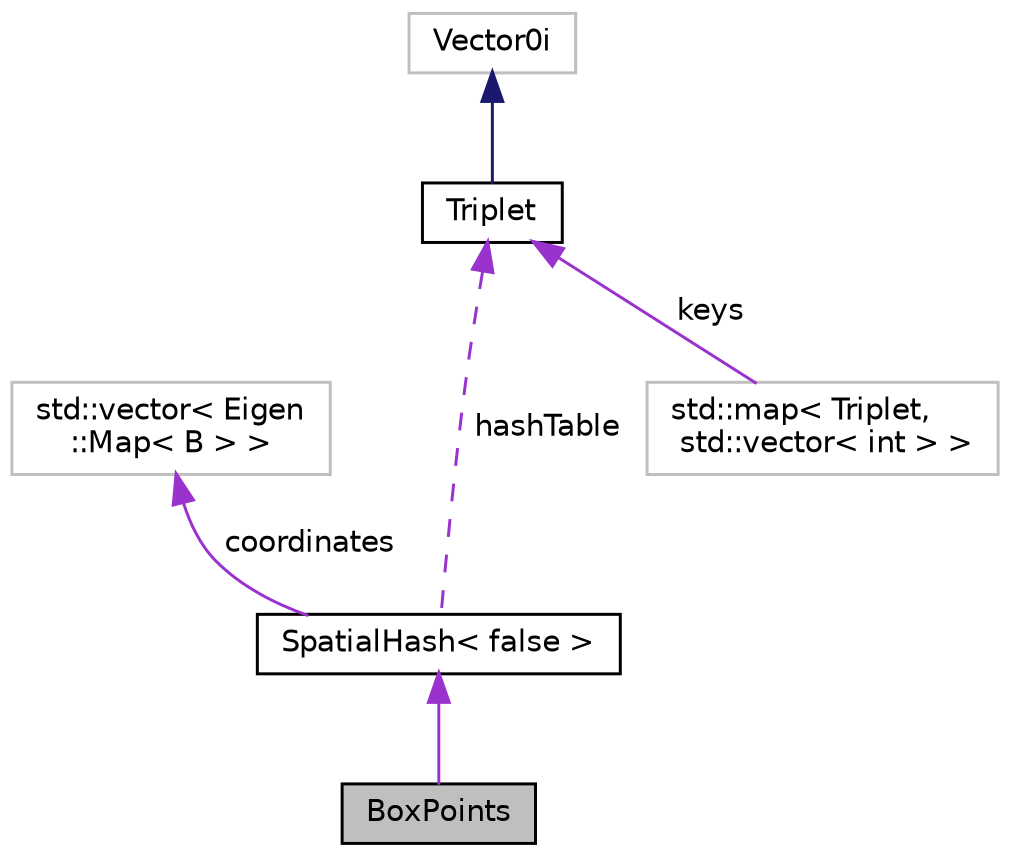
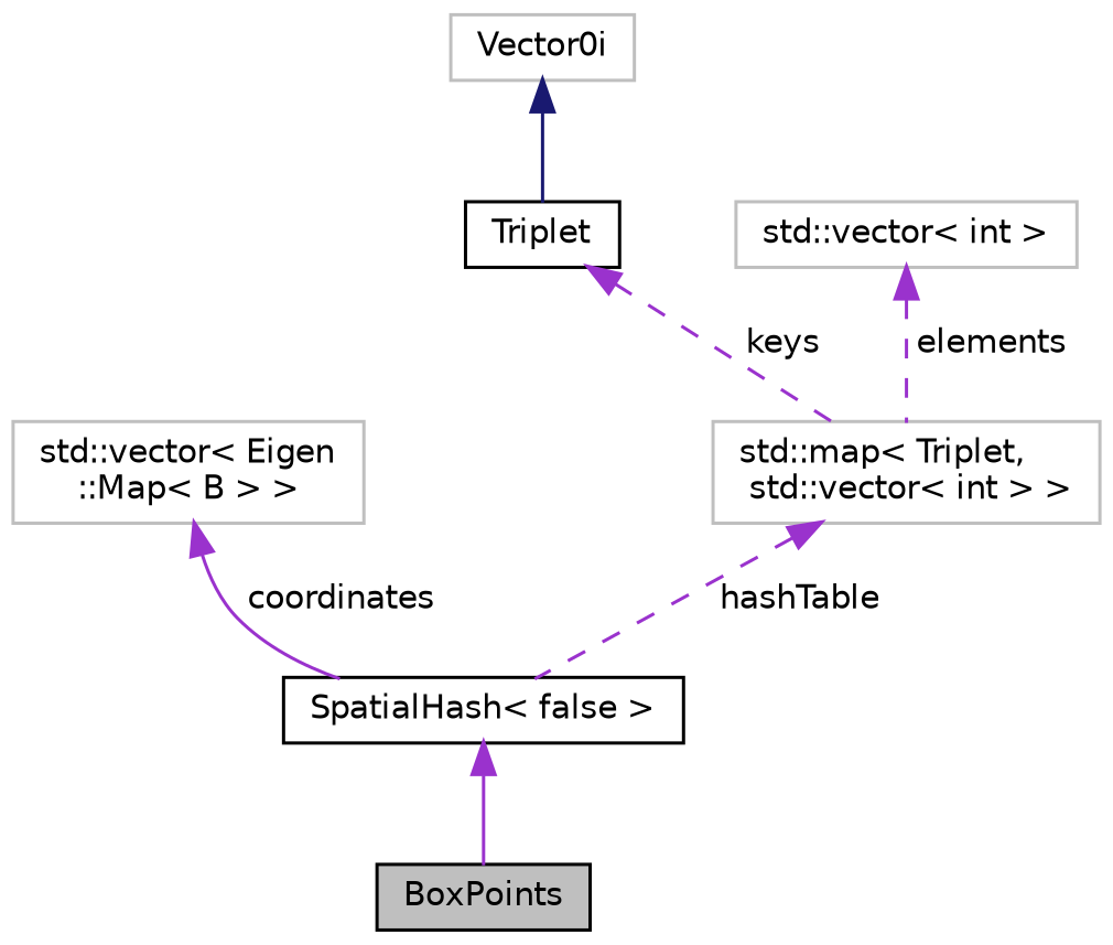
  digraph {
    node [color=grey75 fillcolor=white fontname=Helvetica fontsize=10 shape=record style=filled]
    edge [color=darkorchid3 dir=back fontname=Helvetica fontsize=10 labelfontname=Helvetica labelfontsize=10 style=solid]
    n1 [color=black fillcolor=grey75 fontcolor=black height=0.2 label=BoxPoints width=0.4]
    n2 [color=black height=0.2 label="SpatialHash\< false \>" width=0.4]
    n3 [height=0.2 label="std::vector\< Eigen\l::Map\< B \> \>" width=0.4]
    n4 [height=0.2 label="std::map\< Triplet,\l std::vector\< int \> \>" width=0.4]
    n5 [color=black height=0.2 label=Triplet width=0.4]
    n6 [height=0.2 label=Vector0i width=0.4]
+   n7 [height=0.2 label="std::vector\< int \>" width=0.4]
    n2 -> n1
    n3 -> n2 [label=" coordinates"]
-   n5 -> n2 [label=" hashTable" style=dashed]
-   n5 -> n4 [label=" keys"]
+   n4 -> n2 [label=" hashTable" style=dashed]
+   n5 -> n4 [label=" keys" style=dashed]
    n6 -> n5 [color=midnightblue]
+   n7 -> n4 [label=" elements" style=dashed]
  }
